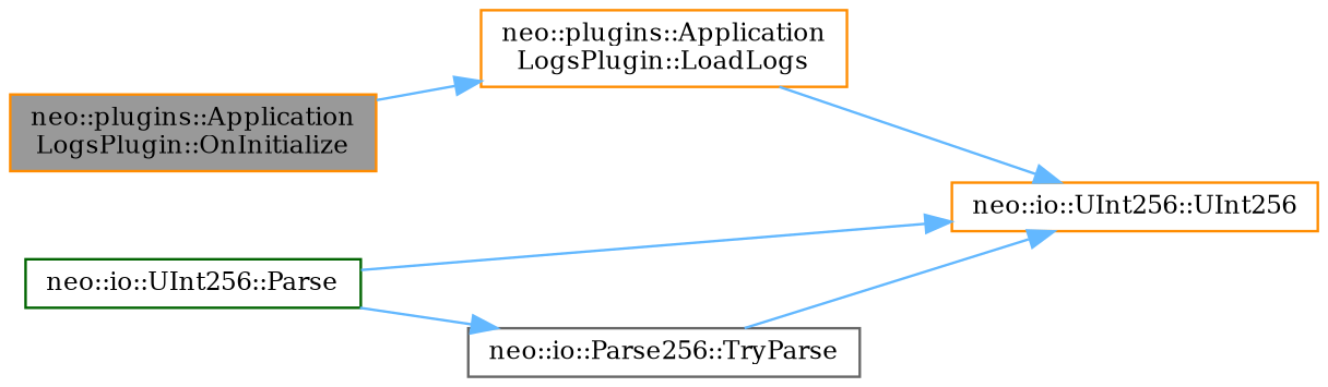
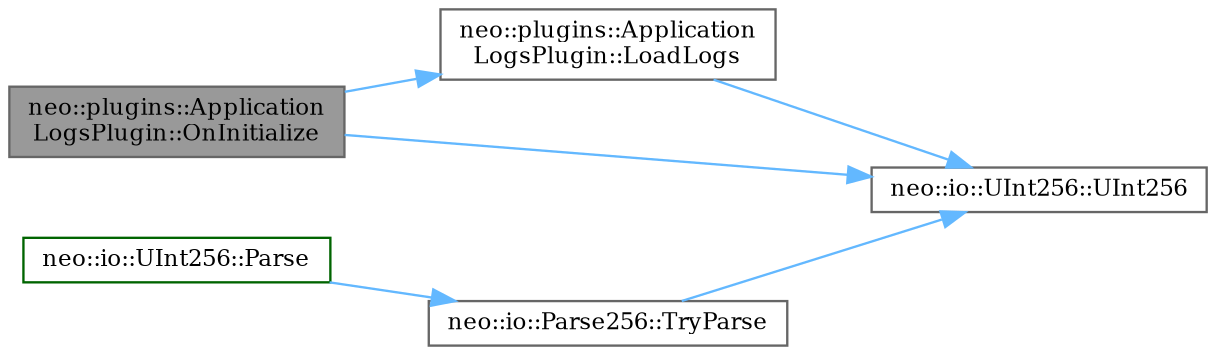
  digraph {
    fontname="DejaVu Serif"
    rankdir=LR
    node [color=darkorange fillcolor=white fontname="DejaVu Serif" fontsize=10 shape=box style=filled]
    edge [color=steelblue1 fontname="DejaVu Serif" fontsize=10 labelfontname=Helvetica labelfontsize=10 style=solid]
-   n1 [fillcolor=grey60 fontcolor=black height=0.2 label="neo::plugins::Application\lLogsPlugin::OnInitialize" width=0.4]
-   n2 [height=0.2 label="neo::plugins::Application\lLogsPlugin::LoadLogs" width=0.4]
-   n3 [height=0.2 label="neo::io::UInt256::UInt256" width=0.4]
+   n1 [color=gray40 fillcolor=grey60 fontcolor=black height=0.2 label="neo::plugins::Application\lLogsPlugin::OnInitialize" width=0.4]
+   n2 [color=gray40 height=0.2 label="neo::plugins::Application\lLogsPlugin::LoadLogs" width=0.4]
+   n3 [color=gray40 height=0.2 label="neo::io::UInt256::UInt256" width=0.4]
    n4 [color=darkgreen height=0.2 label="neo::io::UInt256::Parse" width=0.4]
    n5 [color=gray40 height=0.2 label="neo::io::Parse256::TryParse" width=0.4]
    n1 -> n2
    n2 -> n3
-   n4 -> n3
+   n1 -> n3
    n4 -> n5
    n5 -> n3
  }
